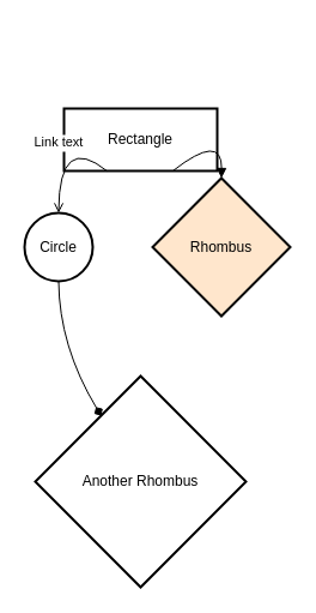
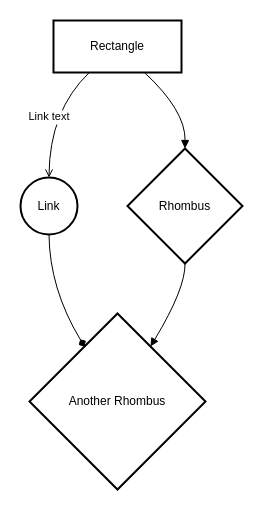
  <mxCell id="0" />
  <mxCell id="1" parent="0" />
- <mxCell id="2" value="Rectangle" style="whiteSpace=wrap;strokeWidth=2;" vertex="1" parent="1"><mxGeometry x="53" y="90" width="128" height="52" as="geometry" /></mxCell>
- <mxCell id="3" value="Circle" style="ellipse;aspect=fixed;strokeWidth=2;whiteSpace=wrap;" vertex="1" parent="1"><mxGeometry x="20" y="177" width="57" height="57" as="geometry" /></mxCell>
- <mxCell id="4" value="Rhombus" style="rhombus;strokeWidth=2;whiteSpace=wrap;fillColor=#ffe6cc;" vertex="1" parent="1"><mxGeometry x="127" y="148" width="115" height="115" as="geometry" /></mxCell>
+ <mxCell id="2" value="Rectangle" style="whiteSpace=wrap;strokeWidth=2;" vertex="1" parent="1"><mxGeometry x="53" y="20" width="128" height="52" as="geometry" /></mxCell>
+ <mxCell id="3" value="Link" style="ellipse;aspect=fixed;strokeWidth=2;whiteSpace=wrap;" vertex="1" parent="1"><mxGeometry x="20" y="177" width="57" height="57" as="geometry" /></mxCell>
+ <mxCell id="4" value="Rhombus" style="rhombus;strokeWidth=2;whiteSpace=wrap;" vertex="1" parent="1"><mxGeometry x="127" y="148" width="115" height="115" as="geometry" /></mxCell>
  <mxCell id="5" value="Another Rhombus" style="rhombus;strokeWidth=2;whiteSpace=wrap;" vertex="1" parent="1"><mxGeometry x="29" y="313" width="176" height="176" as="geometry" /></mxCell>
  <mxCell id="6" value="Link text" style="curved=1;startArrow=none;endArrow=open;exitX=0.28;exitY=1;entryX=0.5;entryY=0;" edge="1" parent="1" source="2" target="3"><mxGeometry relative="1" as="geometry"><Array as="points"><mxPoint x="49" y="110" /></Array></mxGeometry></mxCell>
  <mxCell id="7" value="" style="curved=1;startArrow=none;endArrow=block;exitX=0.71;exitY=1;entryX=0.5;entryY=0;" edge="1" parent="1" source="2" target="4"><mxGeometry relative="1" as="geometry"><Array as="points"><mxPoint x="185" y="110" /></Array></mxGeometry></mxCell>
  <mxCell id="8" value="" style="curved=1;startArrow=none;endArrow=diamond;exitX=0.5;exitY=1;entryX=0.2;entryY=0;" edge="1" parent="1" source="3" target="5"><mxGeometry relative="1" as="geometry"><Array as="points"><mxPoint x="49" y="288" /></Array></mxGeometry></mxCell>
+ <mxCell id="9" value="" style="curved=1;startArrow=none;endArrow=block;exitX=0.5;exitY=1;entryX=0.8;entryY=0;" edge="1" parent="1" source="4" target="5"><mxGeometry relative="1" as="geometry"><Array as="points"><mxPoint x="185" y="288" /></Array></mxGeometry></mxCell>
